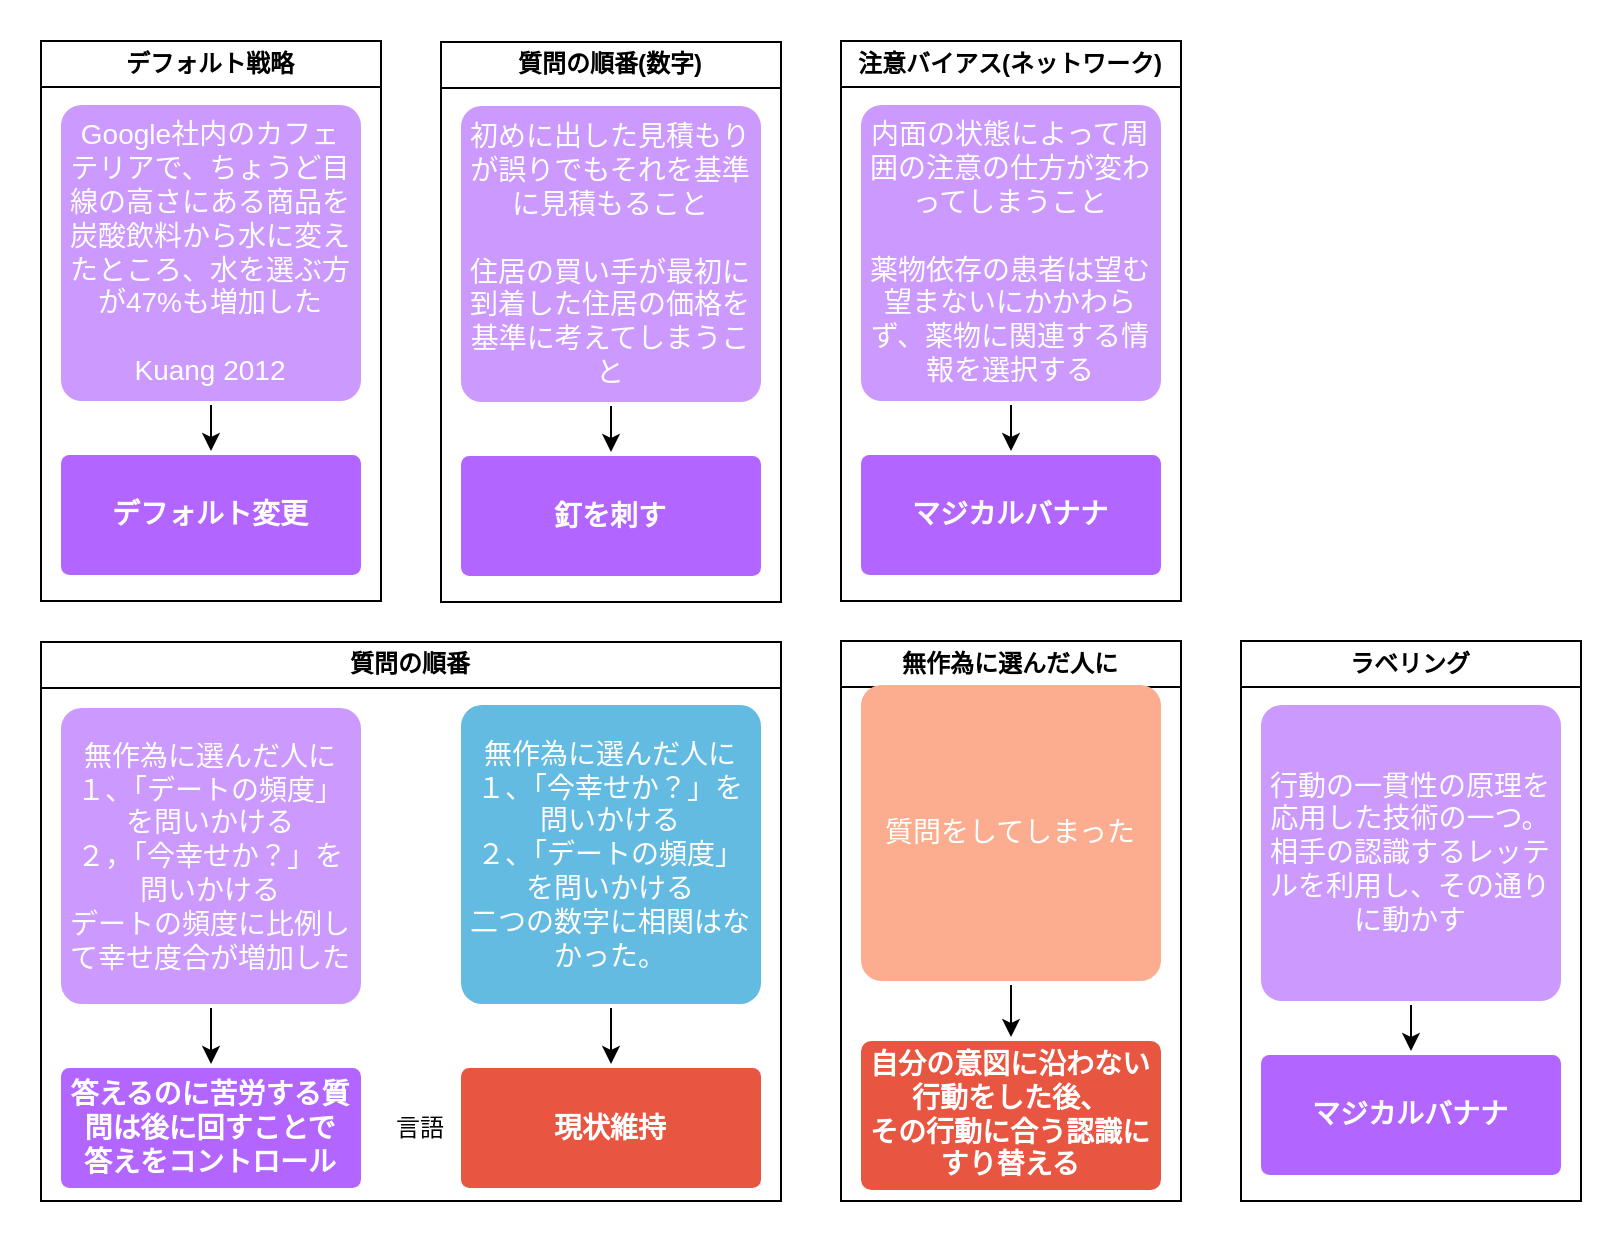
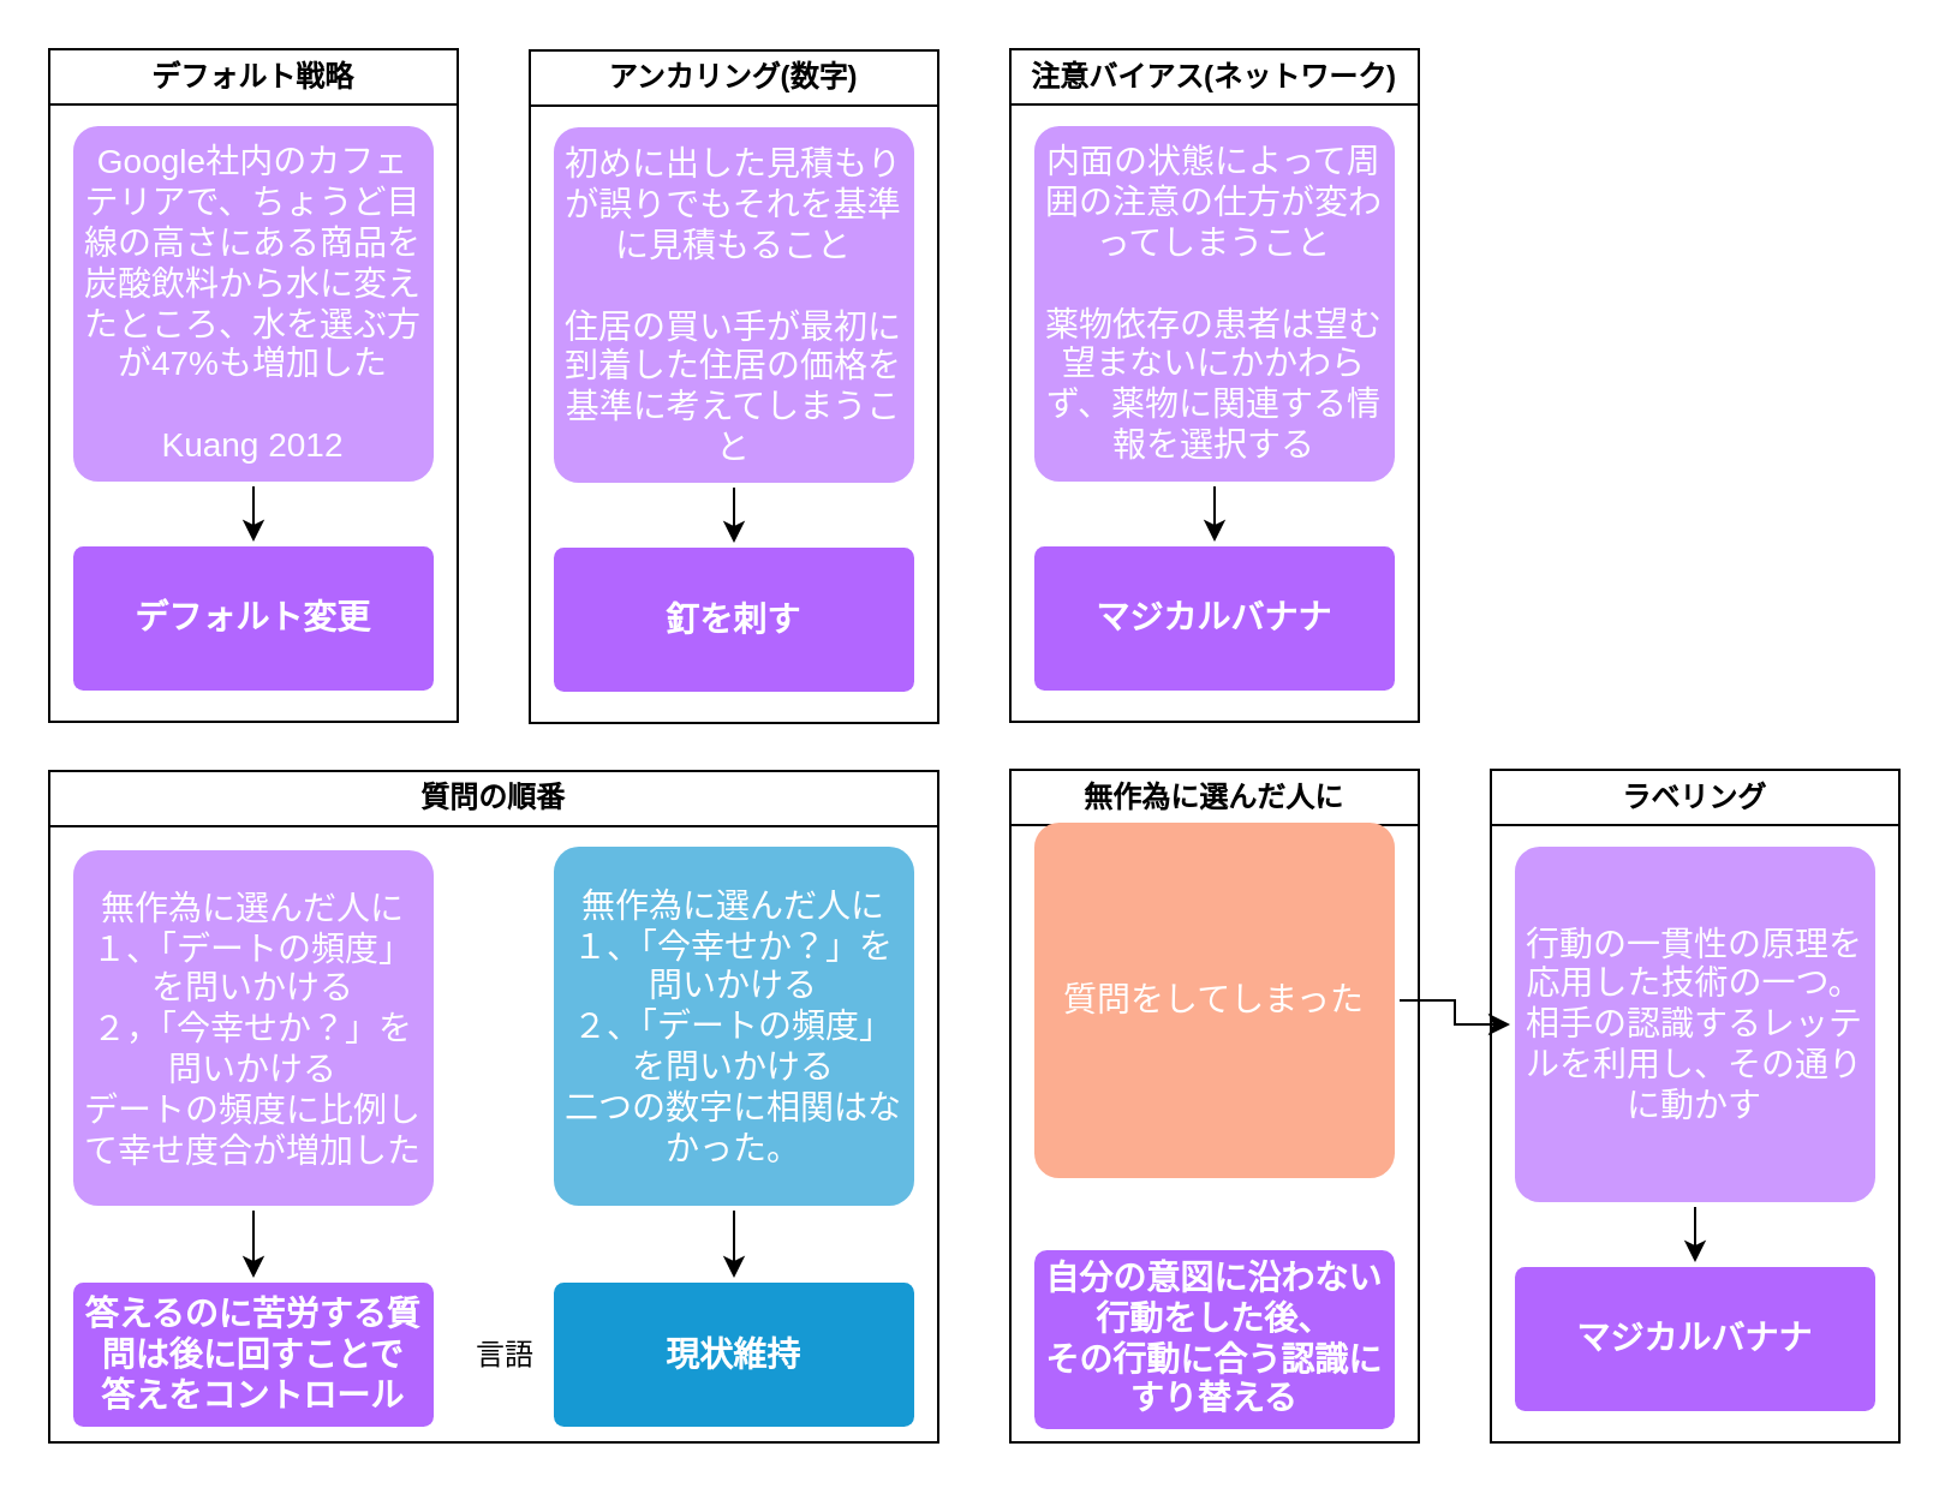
  <mxCell id="0" />
  <mxCell id="1" parent="0" />
- <mxCell id="2" value="質問の順番(数字)" style="swimlane;whiteSpace=wrap;html=1;" vertex="1" parent="1"><mxGeometry x="220" y="20.5" width="170" height="280" as="geometry" /></mxCell>
+ <mxCell id="2" value="アンカリング(数字)" style="swimlane;whiteSpace=wrap;html=1;" vertex="1" parent="1"><mxGeometry x="220" y="20.5" width="170" height="280" as="geometry" /></mxCell>
  <mxCell id="3" value="釘を刺す" style="rounded=1;whiteSpace=wrap;html=1;shadow=0;labelBackgroundColor=none;strokeColor=none;strokeWidth=3;fillColor=#B266FF;fontFamily=Helvetica;fontSize=14;fontColor=#FFFFFF;align=center;spacing=5;fontStyle=1;arcSize=7;perimeterSpacing=2;" vertex="1" parent="2"><mxGeometry x="10" y="207" width="150" height="60" as="geometry" /></mxCell>
  <mxCell id="4" style="edgeStyle=orthogonalEdgeStyle;rounded=0;orthogonalLoop=1;jettySize=auto;html=1;entryX=0.5;entryY=0;entryDx=0;entryDy=0;" edge="1" parent="2" source="5" target="3"><mxGeometry relative="1" as="geometry" /></mxCell>
  <mxCell id="5" value="初めに出した見積もりが誤りでもそれを基準に見積もること&lt;br&gt;&lt;br&gt;住居の買い手が最初に到着した住居の価格を基準に考えてしまうこと" style="rounded=1;whiteSpace=wrap;html=1;shadow=0;labelBackgroundColor=none;strokeColor=none;strokeWidth=3;fillColor=#CC99FF;fontFamily=Helvetica;fontSize=14;fontColor=#FFFFFF;align=center;spacing=5;arcSize=7;perimeterSpacing=2;" vertex="1" parent="2"><mxGeometry x="10" y="32" width="150" height="148" as="geometry" /></mxCell>
  <mxCell id="6" value="デフォルト戦略" style="swimlane;whiteSpace=wrap;html=1;" vertex="1" parent="1"><mxGeometry x="20" y="20" width="170" height="280" as="geometry" /></mxCell>
  <mxCell id="7" value="デフォルト変更" style="rounded=1;whiteSpace=wrap;html=1;shadow=0;labelBackgroundColor=none;strokeColor=none;strokeWidth=3;fillColor=#B266FF;fontFamily=Helvetica;fontSize=14;fontColor=#FFFFFF;align=center;spacing=5;fontStyle=1;arcSize=7;perimeterSpacing=2;" vertex="1" parent="6"><mxGeometry x="10" y="207" width="150" height="60" as="geometry" /></mxCell>
  <mxCell id="8" style="edgeStyle=orthogonalEdgeStyle;rounded=0;orthogonalLoop=1;jettySize=auto;html=1;entryX=0.5;entryY=0;entryDx=0;entryDy=0;" edge="1" parent="6" source="9" target="7"><mxGeometry relative="1" as="geometry" /></mxCell>
  <mxCell id="9" value="Google社内のカフェテリアで、ちょうど目線の高さにある商品を&lt;br style=&quot;border-color: var(--border-color);&quot;&gt;炭酸飲料から水に変えたところ、水を選ぶ方が47%も増加した&lt;br style=&quot;border-color: var(--border-color);&quot;&gt;&lt;br style=&quot;border-color: var(--border-color);&quot;&gt;Kuang 2012" style="rounded=1;whiteSpace=wrap;html=1;shadow=0;labelBackgroundColor=none;strokeColor=none;strokeWidth=3;fillColor=#CC99FF;fontFamily=Helvetica;fontSize=14;fontColor=#FFFFFF;align=center;spacing=5;arcSize=7;perimeterSpacing=2;" vertex="1" parent="6"><mxGeometry x="10" y="32" width="150" height="148" as="geometry" /></mxCell>
  <mxCell id="10" value="注意バイアス(ネットワーク)" style="swimlane;whiteSpace=wrap;html=1;" vertex="1" parent="1"><mxGeometry x="420" y="20" width="170" height="280" as="geometry" /></mxCell>
  <mxCell id="11" value="マジカルバナナ" style="rounded=1;whiteSpace=wrap;html=1;shadow=0;labelBackgroundColor=none;strokeColor=none;strokeWidth=3;fillColor=#B266FF;fontFamily=Helvetica;fontSize=14;fontColor=#FFFFFF;align=center;spacing=5;fontStyle=1;arcSize=7;perimeterSpacing=2;" vertex="1" parent="10"><mxGeometry x="10" y="207" width="150" height="60" as="geometry" /></mxCell>
  <mxCell id="12" style="edgeStyle=orthogonalEdgeStyle;rounded=0;orthogonalLoop=1;jettySize=auto;html=1;entryX=0.5;entryY=0;entryDx=0;entryDy=0;" edge="1" parent="10" source="13" target="11"><mxGeometry relative="1" as="geometry" /></mxCell>
  <mxCell id="13" value="内面の状態によって周囲の注意の仕方が変わってしまうこと&lt;br&gt;&lt;br&gt;薬物依存の患者は望む望まないにかかわらず、薬物に関連する情報を選択する" style="rounded=1;whiteSpace=wrap;html=1;shadow=0;labelBackgroundColor=none;strokeColor=none;strokeWidth=3;fillColor=#CC99FF;fontFamily=Helvetica;fontSize=14;fontColor=#FFFFFF;align=center;spacing=5;arcSize=7;perimeterSpacing=2;" vertex="1" parent="10"><mxGeometry x="10" y="32" width="150" height="148" as="geometry" /></mxCell>
  <mxCell id="14" value="質問の順番" style="swimlane;whiteSpace=wrap;html=1;startSize=23;" vertex="1" parent="1"><mxGeometry x="20" y="320.5" width="370" height="279.5" as="geometry" /></mxCell>
- <mxCell id="15" value="現状維持" style="rounded=1;whiteSpace=wrap;html=1;shadow=0;labelBackgroundColor=none;strokeColor=none;strokeWidth=3;fillColor=#e85642;fontFamily=Helvetica;fontSize=14;fontColor=#FFFFFF;align=center;spacing=5;fontStyle=1;arcSize=7;perimeterSpacing=2;" vertex="1" parent="14"><mxGeometry x="210" y="213" width="150" height="60" as="geometry" /></mxCell>
+ <mxCell id="15" value="現状維持" style="rounded=1;whiteSpace=wrap;html=1;shadow=0;labelBackgroundColor=none;strokeColor=none;strokeWidth=3;fillColor=#1699d3;fontFamily=Helvetica;fontSize=14;fontColor=#FFFFFF;align=center;spacing=5;fontStyle=1;arcSize=7;perimeterSpacing=2;" vertex="1" parent="14"><mxGeometry x="210" y="213" width="150" height="60" as="geometry" /></mxCell>
  <mxCell id="16" style="edgeStyle=orthogonalEdgeStyle;rounded=0;orthogonalLoop=1;jettySize=auto;html=1;entryX=0.5;entryY=0;entryDx=0;entryDy=0;" edge="1" parent="14" source="17" target="15"><mxGeometry relative="1" as="geometry" /></mxCell>
  <mxCell id="17" value="無作為に選んだ人に&lt;br style=&quot;border-color: var(--border-color);&quot;&gt;１、「今幸せか？」を問いかける&lt;br style=&quot;border-color: var(--border-color);&quot;&gt;２、「デートの頻度」を問いかける&lt;br style=&quot;border-color: var(--border-color);&quot;&gt;二つの数字に相関はなかった。" style="rounded=1;whiteSpace=wrap;html=1;shadow=0;labelBackgroundColor=none;strokeColor=none;strokeWidth=3;fillColor=#64bbe2;fontFamily=Helvetica;fontSize=14;fontColor=#FFFFFF;align=center;spacing=5;arcSize=7;perimeterSpacing=2;" vertex="1" parent="14"><mxGeometry x="210" y="31.5" width="150" height="149.5" as="geometry" /></mxCell>
  <mxCell id="18" value="言語" style="text;html=1;strokeColor=none;fillColor=none;align=center;verticalAlign=middle;whiteSpace=wrap;rounded=0;" vertex="1" parent="14"><mxGeometry x="160" y="228" width="60" height="30" as="geometry" /></mxCell>
  <mxCell id="19" value="答えるのに苦労する質問は後に回すことで&lt;br style=&quot;border-color: var(--border-color);&quot;&gt;答えをコントロール" style="rounded=1;whiteSpace=wrap;html=1;shadow=0;labelBackgroundColor=none;strokeColor=none;strokeWidth=3;fillColor=#B266FF;fontFamily=Helvetica;fontSize=14;fontColor=#FFFFFF;align=center;spacing=5;fontStyle=1;arcSize=7;perimeterSpacing=2;" vertex="1" parent="14"><mxGeometry x="10" y="213" width="150" height="60" as="geometry" /></mxCell>
  <mxCell id="20" style="edgeStyle=orthogonalEdgeStyle;rounded=0;orthogonalLoop=1;jettySize=auto;html=1;" edge="1" parent="14" source="21" target="19"><mxGeometry relative="1" as="geometry" /></mxCell>
  <mxCell id="21" value="無作為に選んだ人に&lt;br style=&quot;border-color: var(--border-color);&quot;&gt;１、「デートの頻度」を問いかける&lt;br style=&quot;border-color: var(--border-color);&quot;&gt;２，「今幸せか？」を問いかける&lt;br style=&quot;border-color: var(--border-color);&quot;&gt;デートの頻度に比例して幸せ度合が増加した" style="rounded=1;whiteSpace=wrap;html=1;shadow=0;labelBackgroundColor=none;strokeColor=none;strokeWidth=3;fillColor=#CC99FF;fontFamily=Helvetica;fontSize=14;fontColor=#FFFFFF;align=center;spacing=5;arcSize=7;perimeterSpacing=2;" vertex="1" parent="14"><mxGeometry x="10" y="33" width="150" height="148" as="geometry" /></mxCell>
  <mxCell id="22" value="無作為に選んだ人に" style="swimlane;whiteSpace=wrap;html=1;" vertex="1" parent="1"><mxGeometry x="420" y="320" width="170" height="280" as="geometry" /></mxCell>
- <mxCell id="23" style="edgeStyle=orthogonalEdgeStyle;rounded=0;orthogonalLoop=1;jettySize=auto;html=1;entryX=0.5;entryY=0;entryDx=0;entryDy=0;" edge="1" parent="22" source="24" target="25"><mxGeometry relative="1" as="geometry" /></mxCell>
+ <mxCell id="23" style="edgeStyle=orthogonalEdgeStyle;rounded=0;orthogonalLoop=1;jettySize=auto;html=1;" edge="1" parent="22" source="24" target="29"><mxGeometry relative="1" as="geometry" /></mxCell>
  <mxCell id="24" value="質問をしてしまった" style="rounded=1;whiteSpace=wrap;html=1;shadow=0;labelBackgroundColor=none;strokeColor=none;strokeWidth=3;fillColor=#FCAD90;fontFamily=Helvetica;fontSize=14;fontColor=#FFFFFF;align=center;spacing=5;arcSize=7;perimeterSpacing=2;" vertex="1" parent="22"><mxGeometry x="10" y="22" width="150" height="148" as="geometry" /></mxCell>
- <mxCell id="25" value="自分の意図に沿わない行動をした後、&lt;br style=&quot;border-color: var(--border-color);&quot;&gt;その行動に合う認識にすり替える" style="rounded=1;whiteSpace=wrap;html=1;shadow=0;labelBackgroundColor=none;strokeColor=none;strokeWidth=3;fillColor=#e85642;fontFamily=Helvetica;fontSize=14;fontColor=#FFFFFF;align=center;spacing=5;fontStyle=1;arcSize=7;perimeterSpacing=2;" vertex="1" parent="22"><mxGeometry x="10" y="200" width="150" height="74.5" as="geometry" /></mxCell>
+ <mxCell id="25" value="自分の意図に沿わない行動をした後、&lt;br style=&quot;border-color: var(--border-color);&quot;&gt;その行動に合う認識にすり替える" style="rounded=1;whiteSpace=wrap;html=1;shadow=0;labelBackgroundColor=none;strokeColor=none;strokeWidth=3;fillColor=#b266ff;fontFamily=Helvetica;fontSize=14;fontColor=#FFFFFF;align=center;spacing=5;fontStyle=1;arcSize=7;perimeterSpacing=2;" vertex="1" parent="22"><mxGeometry x="10" y="200" width="150" height="74.5" as="geometry" /></mxCell>
  <mxCell id="26" value="ラベリング" style="swimlane;whiteSpace=wrap;html=1;" vertex="1" parent="1"><mxGeometry x="620" y="320" width="170" height="280" as="geometry" /></mxCell>
  <mxCell id="27" value="マジカルバナナ" style="rounded=1;whiteSpace=wrap;html=1;shadow=0;labelBackgroundColor=none;strokeColor=none;strokeWidth=3;fillColor=#B266FF;fontFamily=Helvetica;fontSize=14;fontColor=#FFFFFF;align=center;spacing=5;fontStyle=1;arcSize=7;perimeterSpacing=2;" vertex="1" parent="26"><mxGeometry x="10" y="207" width="150" height="60" as="geometry" /></mxCell>
  <mxCell id="28" style="edgeStyle=orthogonalEdgeStyle;rounded=0;orthogonalLoop=1;jettySize=auto;html=1;entryX=0.5;entryY=0;entryDx=0;entryDy=0;" edge="1" parent="26" source="29" target="27"><mxGeometry relative="1" as="geometry" /></mxCell>
  <mxCell id="29" value="行動の一貫性の原理を&lt;div&gt;応用した技術の一つ。&lt;/div&gt;&lt;div&gt;相手の認識するレッテルを利用し、その通りに動かす&lt;/div&gt;" style="rounded=1;whiteSpace=wrap;html=1;shadow=0;labelBackgroundColor=none;strokeColor=none;strokeWidth=3;fillColor=#CC99FF;fontFamily=Helvetica;fontSize=14;fontColor=#FFFFFF;align=center;spacing=5;arcSize=7;perimeterSpacing=2;" vertex="1" parent="26"><mxGeometry x="10" y="32" width="150" height="148" as="geometry" /></mxCell>
